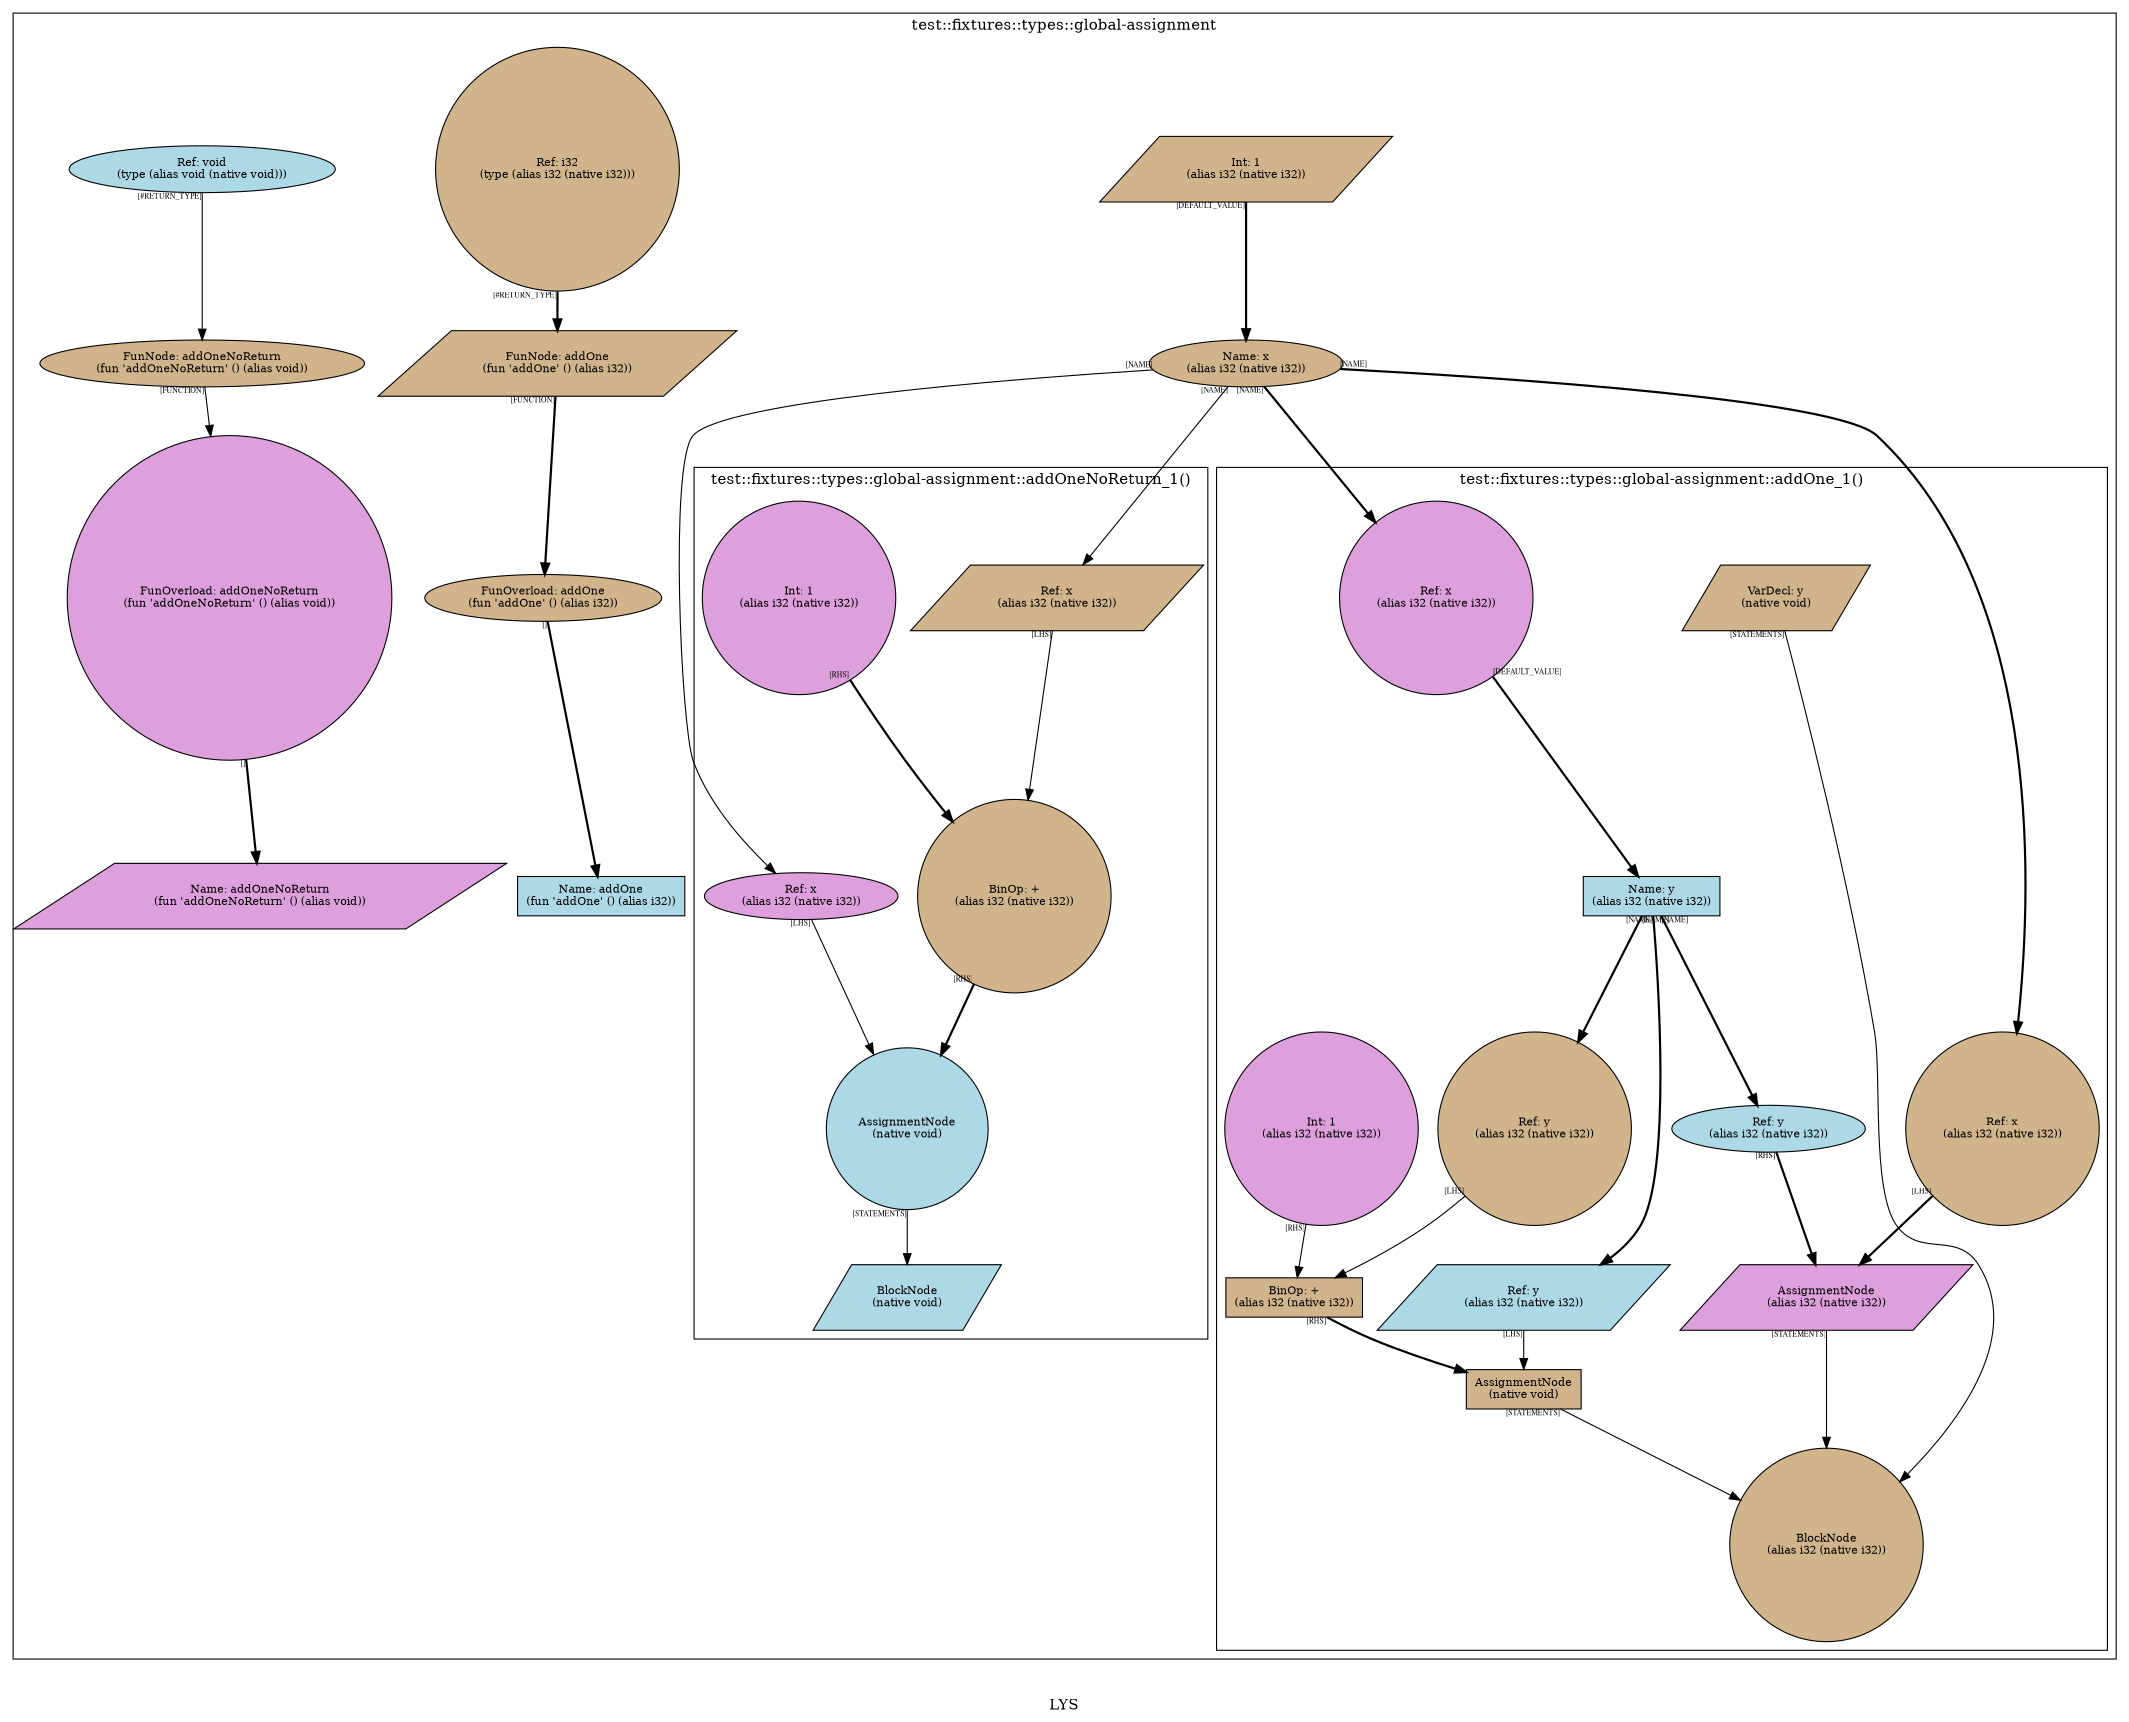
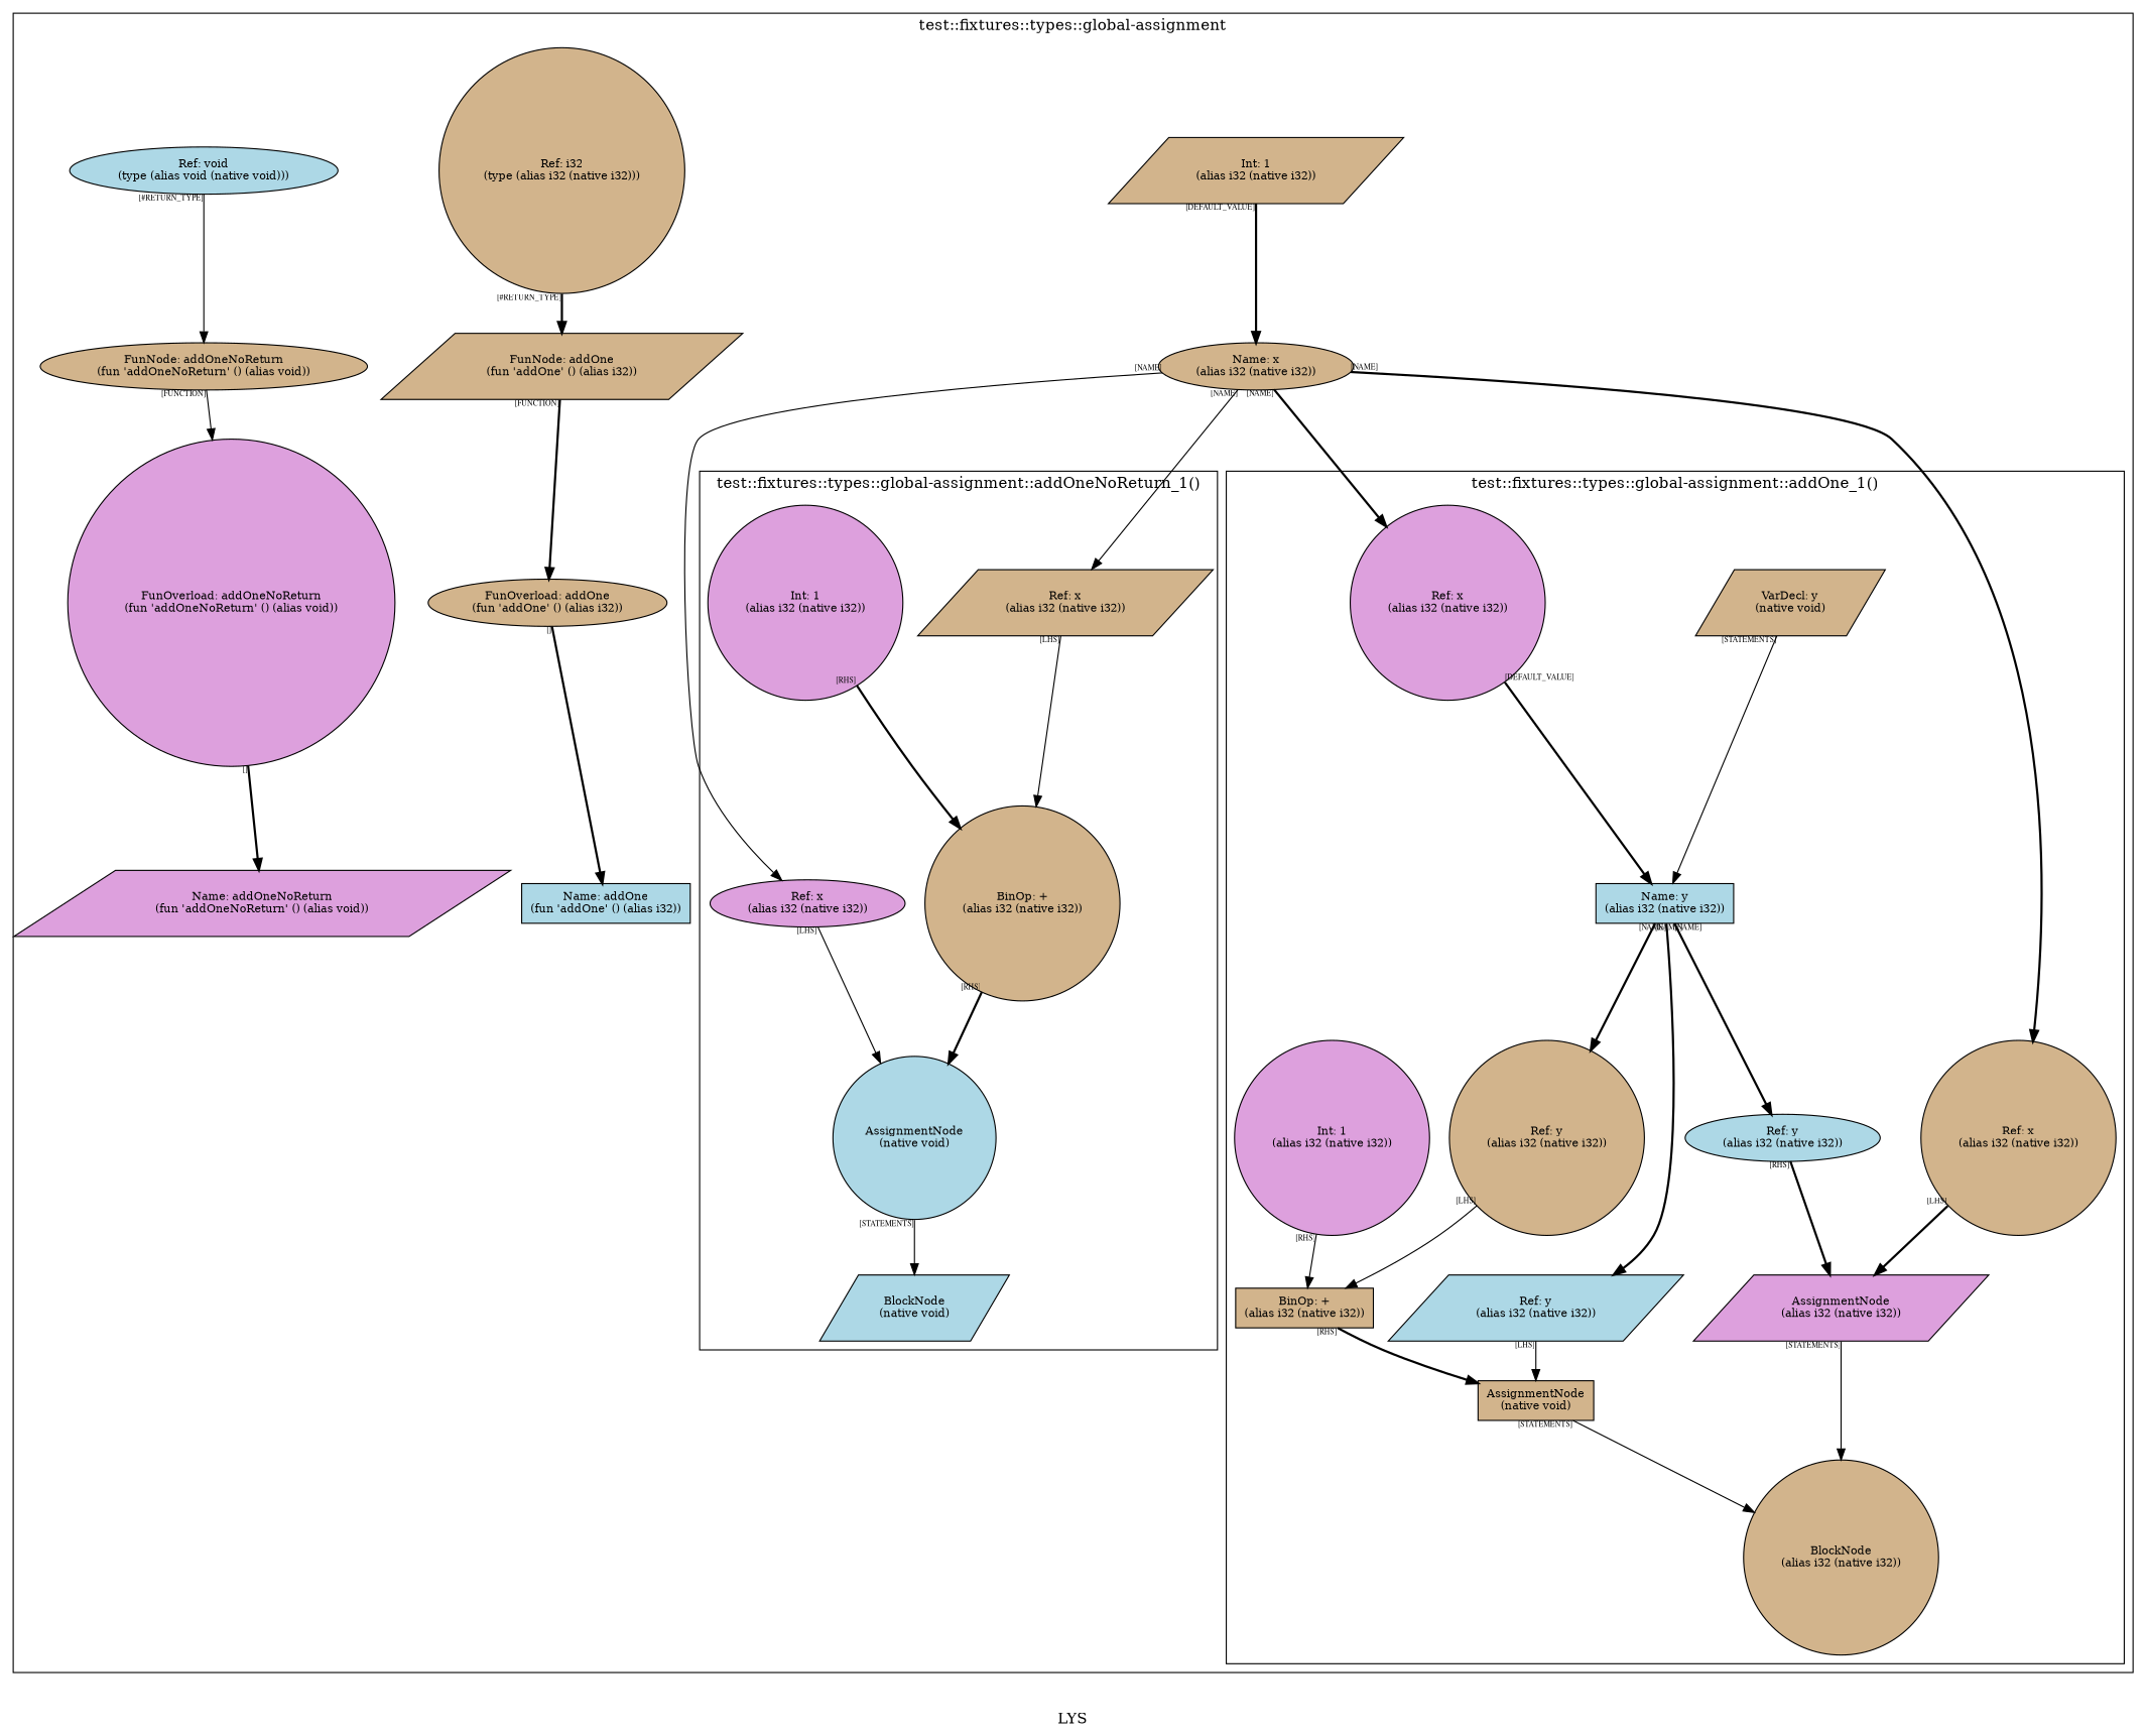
  digraph {
    label=LYS
    node [fillcolor=tan fontsize=10 shape=circle style=filled]
    edge [color=black fontname=times fontsize=7 style=bold taillabel="[NAME]"]
    n1 [label="BlockNode\n(alias i32 (native i32))"]
    n2 [label="VarDecl: y\n(native void)" shape=parallelogram]
    n3 [fillcolor=lightblue label="Name: y\n(alias i32 (native i32))" shape=box]
    n4 [fillcolor=plum label="Ref: x\n(alias i32 (native i32))"]
    n5 [label="AssignmentNode\n(native void)" shape=box]
    n6 [fillcolor=lightblue label="Ref: y\n(alias i32 (native i32))" shape=parallelogram]
    n7 [label="BinOp: +\n(alias i32 (native i32))" shape=box]
    n8 [label="Ref: y\n(alias i32 (native i32))"]
    n9 [fillcolor=plum label="Int: 1\n(alias i32 (native i32))"]
    n10 [fillcolor=plum label="AssignmentNode\n(alias i32 (native i32))" shape=parallelogram]
    n11 [label="Ref: x\n(alias i32 (native i32))"]
    n12 [fillcolor=lightblue label="Ref: y\n(alias i32 (native i32))" shape=ellipse]
    n13 [fillcolor=lightblue label="BlockNode\n(native void)" shape=parallelogram]
    n14 [fillcolor=lightblue label="AssignmentNode\n(native void)"]
    n15 [fillcolor=plum label="Ref: x\n(alias i32 (native i32))" shape=ellipse]
    n16 [label="BinOp: +\n(alias i32 (native i32))"]
    n17 [label="Ref: x\n(alias i32 (native i32))" shape=parallelogram]
    n18 [fillcolor=plum label="Int: 1\n(alias i32 (native i32))"]
    n19 [label="Name: x\n(alias i32 (native i32))" shape=ellipse]
    n20 [label="Int: 1\n(alias i32 (native i32))" shape=parallelogram]
    n21 [label="FunOverload: addOne\n(fun 'addOne' () (alias i32))" shape=ellipse]
    n22 [label="FunNode: addOne\n(fun 'addOne' () (alias i32))" shape=parallelogram]
    n23 [label="Ref: i32\n(type (alias i32 (native i32)))"]
    n24 [fillcolor=lightblue label="Name: addOne\n(fun 'addOne' () (alias i32))" shape=box]
    n25 [fillcolor=plum label="FunOverload: addOneNoReturn\n(fun 'addOneNoReturn' () (alias void))"]
    n26 [label="FunNode: addOneNoReturn\n(fun 'addOneNoReturn' () (alias void))" shape=ellipse]
    n27 [fillcolor=lightblue label="Ref: void\n(type (alias void (native void)))" shape=ellipse]
    n28 [fillcolor=plum label="Name: addOneNoReturn\n(fun 'addOneNoReturn' () (alias void))" shape=parallelogram]
    subgraph cluster_1 {
      label="test::fixtures::types::global-assignment"
      n19
      n20
      n21
      n22
      n23
      n24
      n25
      n26
      n27
      n28
      subgraph cluster_2 {
        label="test::fixtures::types::global-assignment::addOne_1()"
        rankdir=TB
        n1
        n2
        n3
        n4
        n5
        n6
        n7
        n8
        n9
        n10
        n11
        n12
      }
      subgraph cluster_3 {
        label="test::fixtures::types::global-assignment::addOneNoReturn_1()"
        rankdir=TB
        n13
        n14
        n15
        n16
        n17
        n18
      }
    }
-   n2 -> n1 [style=solid taillabel="[STATEMENTS]"]
+   n2 -> n3 [style=solid taillabel="[STATEMENTS]"]
    n3 -> n6
    n3 -> n8
    n3 -> n12
    n4 -> n3 [taillabel="[DEFAULT_VALUE]"]
    n5 -> n1 [style=solid taillabel="[STATEMENTS]"]
    n6 -> n5 [style=solid taillabel="[LHS]"]
    n7 -> n5 [taillabel="[RHS]"]
    n8 -> n7 [style=solid taillabel="[LHS]"]
    n9 -> n7 [style=solid taillabel="[RHS]"]
    n10 -> n1 [style=solid taillabel="[STATEMENTS]"]
    n11 -> n10 [taillabel="[LHS]"]
    n12 -> n10 [taillabel="[RHS]"]
    n14 -> n13 [style=solid taillabel="[STATEMENTS]"]
    n15 -> n14 [style=solid taillabel="[LHS]"]
    n16 -> n14 [taillabel="[RHS]"]
    n17 -> n16 [style=solid taillabel="[LHS]"]
    n18 -> n16 [taillabel="[RHS]"]
    n19 -> n4
    n19 -> n11
    n19 -> n15 [style=solid]
    n19 -> n17 [style=solid]
    n20 -> n19 [taillabel="[DEFAULT_VALUE]"]
    n21 -> n24 [taillabel="[]"]
    n22 -> n21 [taillabel="[FUNCTION]"]
    n23 -> n22 [taillabel="[#RETURN_TYPE]"]
    n25 -> n28 [taillabel="[]"]
    n26 -> n25 [style=solid taillabel="[FUNCTION]"]
    n27 -> n26 [style=solid taillabel="[#RETURN_TYPE]"]
  }
